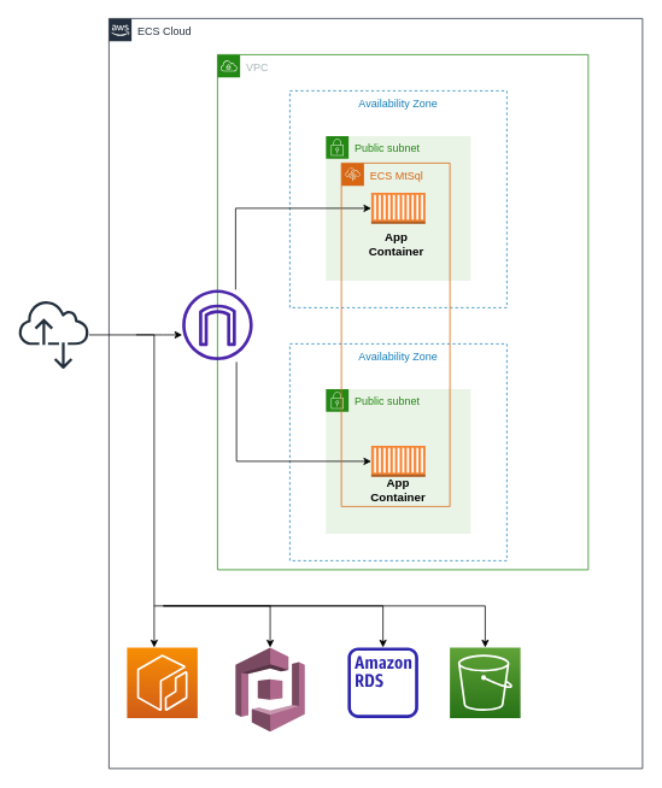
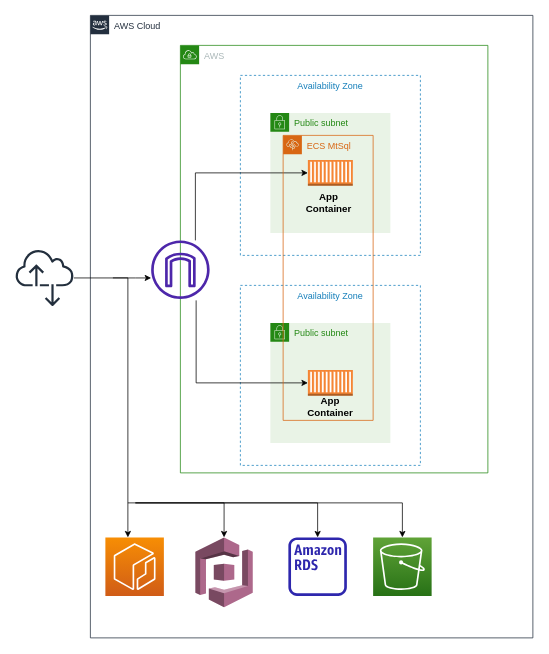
  <mxCell id="0" />
  <mxCell id="1" parent="0" />
- <mxCell id="2" value="ECS Cloud" style="points=[[0,0],[0.25,0],[0.5,0],[0.75,0],[1,0],[1,0.25],[1,0.5],[1,0.75],[1,1],[0.75,1],[0.5,1],[0.25,1],[0,1],[0,0.75],[0,0.5],[0,0.25]];outlineConnect=0;gradientColor=none;html=1;whiteSpace=wrap;fontSize=12;fontStyle=0;container=1;pointerEvents=0;collapsible=0;recursiveResize=0;shape=mxgraph.aws4.group;grIcon=mxgraph.aws4.group_aws_cloud_alt;strokeColor=#232F3E;fillColor=none;verticalAlign=top;align=left;spacingLeft=30;fontColor=#232F3E;dashed=0;" vertex="1" parent="1"><mxGeometry x="120" width="590" height="830" as="geometry" y="20" /></mxCell>
- <mxCell id="3" value="VPC" style="points=[[0,0],[0.25,0],[0.5,0],[0.75,0],[1,0],[1,0.25],[1,0.5],[1,0.75],[1,1],[0.75,1],[0.5,1],[0.25,1],[0,1],[0,0.75],[0,0.5],[0,0.25]];outlineConnect=0;gradientColor=none;html=1;whiteSpace=wrap;fontSize=12;fontStyle=0;container=1;pointerEvents=0;collapsible=0;recursiveResize=0;shape=mxgraph.aws4.group;grIcon=mxgraph.aws4.group_vpc;strokeColor=#248814;fillColor=none;verticalAlign=top;align=left;spacingLeft=30;fontColor=#AAB7B8;dashed=0;" vertex="1" parent="2"><mxGeometry x="120" y="40" width="410" height="570" as="geometry" /></mxCell>
+ <mxCell id="2" value="AWS Cloud" style="points=[[0,0],[0.25,0],[0.5,0],[0.75,0],[1,0],[1,0.25],[1,0.5],[1,0.75],[1,1],[0.75,1],[0.5,1],[0.25,1],[0,1],[0,0.75],[0,0.5],[0,0.25]];outlineConnect=0;gradientColor=none;html=1;whiteSpace=wrap;fontSize=12;fontStyle=0;container=1;pointerEvents=0;collapsible=0;recursiveResize=0;shape=mxgraph.aws4.group;grIcon=mxgraph.aws4.group_aws_cloud_alt;strokeColor=#232F3E;fillColor=none;verticalAlign=top;align=left;spacingLeft=30;fontColor=#232F3E;dashed=0;" vertex="1" parent="1"><mxGeometry x="120" width="590" height="830" as="geometry" y="20" /></mxCell>
+ <mxCell id="3" value="AWS" style="points=[[0,0],[0.25,0],[0.5,0],[0.75,0],[1,0],[1,0.25],[1,0.5],[1,0.75],[1,1],[0.75,1],[0.5,1],[0.25,1],[0,1],[0,0.75],[0,0.5],[0,0.25]];outlineConnect=0;gradientColor=none;html=1;whiteSpace=wrap;fontSize=12;fontStyle=0;container=1;pointerEvents=0;collapsible=0;recursiveResize=0;shape=mxgraph.aws4.group;grIcon=mxgraph.aws4.group_vpc;strokeColor=#248814;fillColor=none;verticalAlign=top;align=left;spacingLeft=30;fontColor=#AAB7B8;dashed=0;" vertex="1" parent="2"><mxGeometry x="120" y="40" width="410" height="570" as="geometry" /></mxCell>
  <mxCell id="4" value="Availability Zone" style="fillColor=none;strokeColor=#147EBA;dashed=1;verticalAlign=top;fontStyle=0;fontColor=#147EBA;whiteSpace=wrap;html=1;" vertex="1" parent="3"><mxGeometry x="80" y="40" width="240" height="240" as="geometry" /></mxCell>
  <mxCell id="5" value="Availability Zone" style="fillColor=none;strokeColor=#147EBA;dashed=1;verticalAlign=top;fontStyle=0;fontColor=#147EBA;whiteSpace=wrap;html=1;" vertex="1" parent="3"><mxGeometry x="80" y="320" width="240" height="240" as="geometry" /></mxCell>
  <mxCell id="6" value="Public subnet" style="points=[[0,0],[0.25,0],[0.5,0],[0.75,0],[1,0],[1,0.25],[1,0.5],[1,0.75],[1,1],[0.75,1],[0.5,1],[0.25,1],[0,1],[0,0.75],[0,0.5],[0,0.25]];outlineConnect=0;gradientColor=none;html=1;whiteSpace=wrap;fontSize=12;fontStyle=0;container=1;pointerEvents=0;collapsible=0;recursiveResize=0;shape=mxgraph.aws4.group;grIcon=mxgraph.aws4.group_security_group;grStroke=0;strokeColor=#248814;fillColor=#E9F3E6;verticalAlign=top;align=left;spacingLeft=30;fontColor=#248814;dashed=0;" vertex="1" parent="3"><mxGeometry x="120" y="90" width="160" height="160" as="geometry" /></mxCell>
  <mxCell id="7" value="" style="outlineConnect=0;dashed=0;verticalLabelPosition=bottom;verticalAlign=top;align=center;html=1;shape=mxgraph.aws3.ec2_compute_container;fillColor=#F58534;gradientColor=none;" vertex="1" parent="6"><mxGeometry x="50" y="62.75" width="60" height="34.5" as="geometry" /></mxCell>
  <mxCell id="8" value="Public subnet" style="points=[[0,0],[0.25,0],[0.5,0],[0.75,0],[1,0],[1,0.25],[1,0.5],[1,0.75],[1,1],[0.75,1],[0.5,1],[0.25,1],[0,1],[0,0.75],[0,0.5],[0,0.25]];outlineConnect=0;gradientColor=none;html=1;whiteSpace=wrap;fontSize=12;fontStyle=0;container=1;pointerEvents=0;collapsible=0;recursiveResize=0;shape=mxgraph.aws4.group;grIcon=mxgraph.aws4.group_security_group;grStroke=0;strokeColor=#248814;fillColor=#E9F3E6;verticalAlign=top;align=left;spacingLeft=30;fontColor=#248814;dashed=0;" vertex="1" parent="3"><mxGeometry x="120" y="370" width="160" height="160" as="geometry" /></mxCell>
  <mxCell id="9" value="" style="outlineConnect=0;dashed=0;verticalLabelPosition=bottom;verticalAlign=top;align=center;html=1;shape=mxgraph.aws3.ec2_compute_container;fillColor=#F58534;gradientColor=none;" vertex="1" parent="8"><mxGeometry x="50" y="62.75" width="60" height="34.5" as="geometry" /></mxCell>
  <mxCell id="10" style="edgeStyle=orthogonalEdgeStyle;rounded=0;orthogonalLoop=1;jettySize=auto;html=1;" edge="1" parent="2" source="11" target="7"><mxGeometry relative="1" as="geometry"><Array as="points"><mxPoint x="140" y="210" /></Array></mxGeometry></mxCell>
  <mxCell id="11" value="" style="sketch=0;outlineConnect=0;fontColor=#232F3E;gradientColor=none;fillColor=#4D27AA;strokeColor=none;dashed=0;verticalLabelPosition=bottom;verticalAlign=top;align=center;html=1;fontSize=12;fontStyle=0;aspect=fixed;pointerEvents=1;shape=mxgraph.aws4.internet_gateway;" vertex="1" parent="2"><mxGeometry x="81" y="300" width="78" height="78" as="geometry" /></mxCell>
  <mxCell id="12" value="" style="sketch=0;points=[[0,0,0],[0.25,0,0],[0.5,0,0],[0.75,0,0],[1,0,0],[0,1,0],[0.25,1,0],[0.5,1,0],[0.75,1,0],[1,1,0],[0,0.25,0],[0,0.5,0],[0,0.75,0],[1,0.25,0],[1,0.5,0],[1,0.75,0]];outlineConnect=0;fontColor=#232F3E;gradientColor=#F78E04;gradientDirection=north;fillColor=#D05C17;strokeColor=#ffffff;dashed=0;verticalLabelPosition=bottom;verticalAlign=top;align=center;html=1;fontSize=12;fontStyle=0;aspect=fixed;shape=mxgraph.aws4.resourceIcon;resIcon=mxgraph.aws4.ecr;" vertex="1" parent="2"><mxGeometry x="20" y="696" width="78" height="78" as="geometry" /></mxCell>
  <mxCell id="13" value="" style="outlineConnect=0;dashed=0;verticalLabelPosition=bottom;verticalAlign=top;align=center;html=1;shape=mxgraph.aws3.cognito;fillColor=#AD688B;gradientColor=none;" vertex="1" parent="2"><mxGeometry x="140" y="696" width="76.5" height="93" as="geometry" /></mxCell>
  <mxCell id="14" value="" style="sketch=0;outlineConnect=0;fontColor=#232F3E;gradientColor=none;fillColor=#2E27AD;strokeColor=none;dashed=0;verticalLabelPosition=bottom;verticalAlign=top;align=center;html=1;fontSize=12;fontStyle=0;aspect=fixed;pointerEvents=1;shape=mxgraph.aws4.rds_instance_alt;" vertex="1" parent="2"><mxGeometry x="264" y="696" width="78" height="78" as="geometry" /></mxCell>
  <mxCell id="15" style="edgeStyle=orthogonalEdgeStyle;rounded=0;orthogonalLoop=1;jettySize=auto;html=1;" edge="1" parent="2" target="9"><mxGeometry relative="1" as="geometry"><mxPoint x="141" y="380" as="sourcePoint" /><mxPoint x="260" y="490" as="targetPoint" /><Array as="points"><mxPoint x="141" y="490" /></Array></mxGeometry></mxCell>
  <mxCell id="16" style="edgeStyle=orthogonalEdgeStyle;rounded=0;orthogonalLoop=1;jettySize=auto;html=1;" edge="1" parent="2" target="14"><mxGeometry relative="1" as="geometry"><mxPoint x="50" y="650" as="sourcePoint" /><mxPoint x="153" y="650" as="targetPoint" /><Array as="points"><mxPoint x="303" y="650" /></Array></mxGeometry></mxCell>
  <mxCell id="17" value="" style="sketch=0;points=[[0,0,0],[0.25,0,0],[0.5,0,0],[0.75,0,0],[1,0,0],[0,1,0],[0.25,1,0],[0.5,1,0],[0.75,1,0],[1,1,0],[0,0.25,0],[0,0.5,0],[0,0.75,0],[1,0.25,0],[1,0.5,0],[1,0.75,0]];outlineConnect=0;fontColor=#232F3E;gradientColor=#60A337;gradientDirection=north;fillColor=#277116;strokeColor=#ffffff;dashed=0;verticalLabelPosition=bottom;verticalAlign=top;align=center;html=1;fontSize=12;fontStyle=0;aspect=fixed;shape=mxgraph.aws4.resourceIcon;resIcon=mxgraph.aws4.s3;" vertex="1" parent="2"><mxGeometry x="377" y="696" width="78" height="78" as="geometry" /></mxCell>
  <mxCell id="18" value="ECS MtSql" style="points=[[0,0],[0.25,0],[0.5,0],[0.75,0],[1,0],[1,0.25],[1,0.5],[1,0.75],[1,1],[0.75,1],[0.5,1],[0.25,1],[0,1],[0,0.75],[0,0.5],[0,0.25]];outlineConnect=0;gradientColor=none;html=1;whiteSpace=wrap;fontSize=12;fontStyle=0;container=1;pointerEvents=0;collapsible=0;recursiveResize=0;shape=mxgraph.aws4.group;grIcon=mxgraph.aws4.group_elastic_beanstalk;strokeColor=#D86613;fillColor=none;verticalAlign=top;align=left;spacingLeft=30;fontColor=#D86613;dashed=0;" vertex="1" parent="1"><mxGeometry x="377" y="180" width="120" height="380" as="geometry" /></mxCell>
  <mxCell id="19" value="App Container" style="text;strokeColor=none;align=center;fillColor=none;html=1;verticalAlign=middle;whiteSpace=wrap;rounded=0;fontStyle=1;fontSize=13;" vertex="1" parent="18"><mxGeometry x="33" y="347.25" width="60" height="30" as="geometry" /></mxCell>
  <mxCell id="20" style="edgeStyle=orthogonalEdgeStyle;rounded=0;orthogonalLoop=1;jettySize=auto;html=1;" edge="1" parent="1" source="21" target="11"><mxGeometry relative="1" as="geometry"><Array as="points"><mxPoint x="180" y="370" /><mxPoint x="180" y="370" /></Array></mxGeometry></mxCell>
  <mxCell id="21" value="" style="sketch=0;outlineConnect=0;fontColor=#232F3E;gradientColor=none;fillColor=#232F3D;strokeColor=none;dashed=0;verticalLabelPosition=bottom;verticalAlign=top;align=center;html=1;fontSize=12;fontStyle=0;aspect=fixed;pointerEvents=1;shape=mxgraph.aws4.internet_alt2;" vertex="1" parent="1"><mxGeometry x="20" y="331" width="78" height="78" as="geometry" /></mxCell>
  <mxCell id="22" style="edgeStyle=orthogonalEdgeStyle;rounded=0;orthogonalLoop=1;jettySize=auto;html=1;" edge="1" parent="1" target="12"><mxGeometry relative="1" as="geometry"><mxPoint x="150" y="370" as="sourcePoint" /><mxPoint x="420" y="520" as="targetPoint" /><Array as="points"><mxPoint x="170" y="370" /></Array></mxGeometry></mxCell>
  <mxCell id="23" style="edgeStyle=orthogonalEdgeStyle;rounded=0;orthogonalLoop=1;jettySize=auto;html=1;entryX=0.5;entryY=0;entryDx=0;entryDy=0;entryPerimeter=0;" edge="1" parent="1" target="13"><mxGeometry relative="1" as="geometry"><mxPoint x="180" y="670" as="sourcePoint" /><mxPoint x="433" y="716" as="targetPoint" /><Array as="points"><mxPoint x="298" y="670" /></Array></mxGeometry></mxCell>
  <mxCell id="24" value="App Container" style="text;strokeColor=none;align=center;fillColor=none;html=1;verticalAlign=middle;whiteSpace=wrap;rounded=0;fontStyle=1;fontSize=13;" vertex="1" parent="1"><mxGeometry x="408" y="255.25" width="60" height="30" as="geometry" /></mxCell>
  <mxCell id="25" style="edgeStyle=orthogonalEdgeStyle;rounded=0;orthogonalLoop=1;jettySize=auto;html=1;entryX=0.5;entryY=0;entryDx=0;entryDy=0;entryPerimeter=0;" edge="1" parent="1" target="17"><mxGeometry relative="1" as="geometry"><mxPoint x="180" y="670" as="sourcePoint" /><mxPoint x="433" y="716" as="targetPoint" /><Array as="points"><mxPoint x="536" y="670" /></Array></mxGeometry></mxCell>
